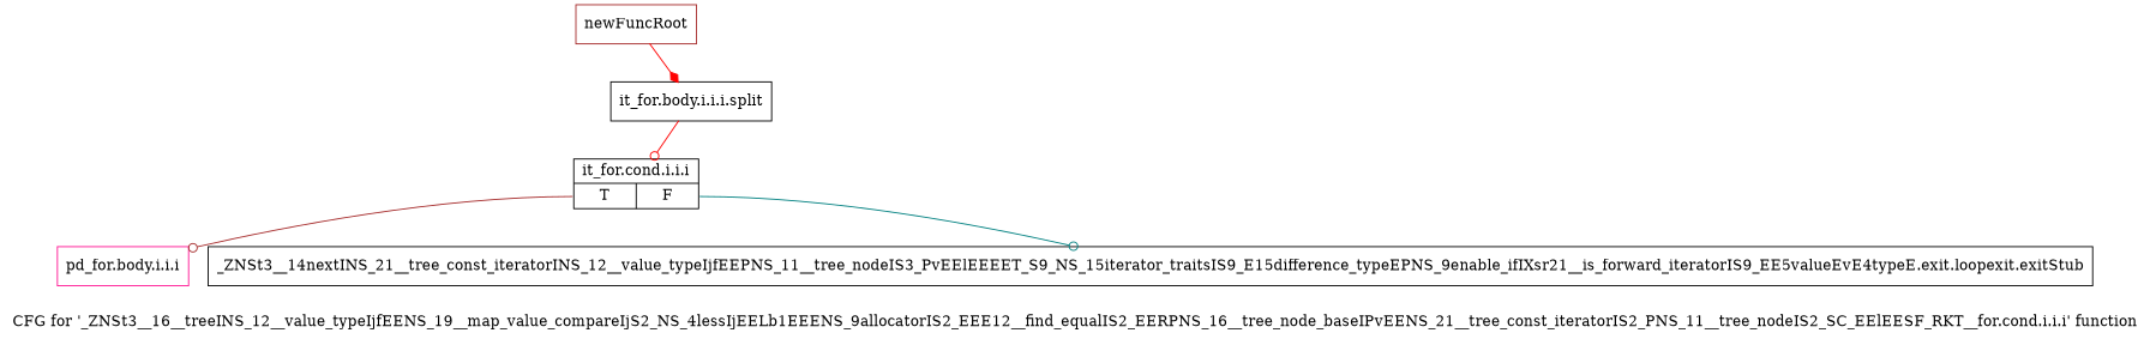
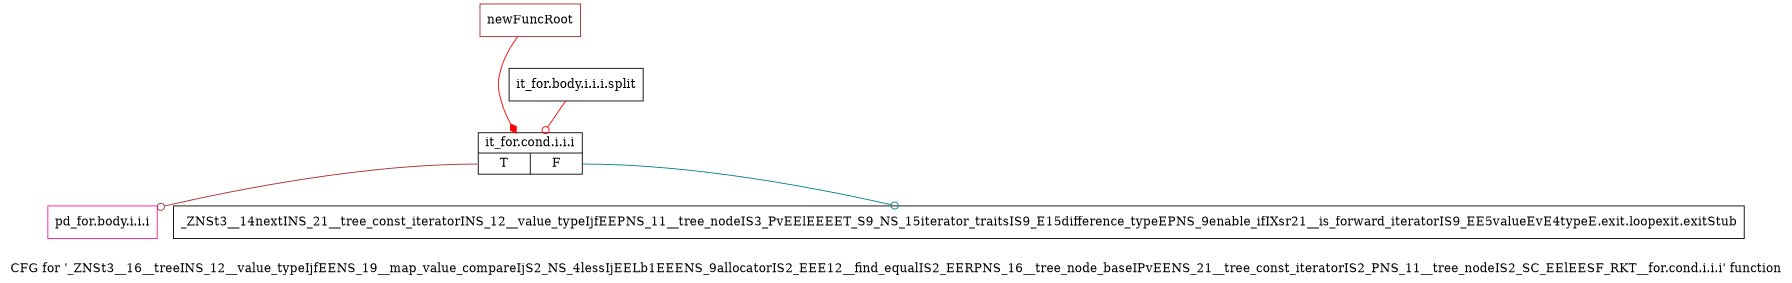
  digraph {
    label="CFG for '_ZNSt3__16__treeINS_12__value_typeIjfEENS_19__map_value_compareIjS2_NS_4lessIjEELb1EEENS_9allocatorIS2_EEE12__find_equalIS2_EERPNS_16__tree_node_baseIPvEENS_21__tree_const_iteratorIS2_PNS_11__tree_nodeIS2_SC_EElEESF_RKT__for.cond.i.i.i' function"
    node [color=black shape=record]
    edge [arrowhead=odot color=red]
    n1 [color=brown label="{newFuncRoot}"]
    n2 [label="{it_for.cond.i.i.i|{<s0>T|<s1>F}}"]
    n3 [label="{_ZNSt3__14nextINS_21__tree_const_iteratorINS_12__value_typeIjfEEPNS_11__tree_nodeIS3_PvEElEEEET_S9_NS_15iterator_traitsIS9_E15difference_typeEPNS_9enable_ifIXsr21__is_forward_iteratorIS9_EE5valueEvE4typeE.exit.loopexit.exitStub}"]
    n4 [color=deeppink label="{pd_for.body.i.i.i}"]
    n5 [label="{it_for.body.i.i.i.split}"]
-   n1 -> n5 [arrowhead=diamond]
+   n1 -> n2 [arrowhead=diamond]
    n2 -> n3 [color=teal tailport=s1]
    n2 -> n4 [color=brown tailport=s0]
    n5 -> n2
  }
